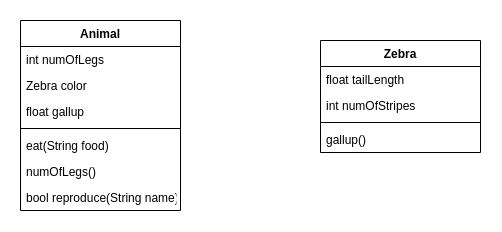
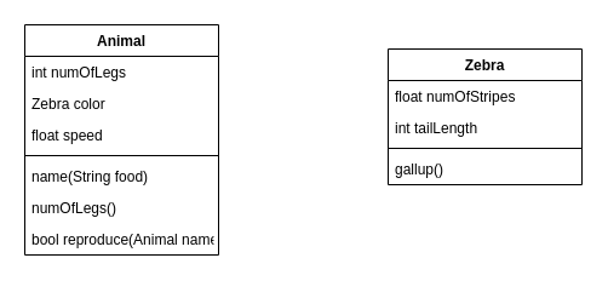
  <mxCell id="0" />
  <mxCell id="1" parent="0" />
  <mxCell id="2" value="Animal" style="swimlane;fontStyle=1;align=center;verticalAlign=top;childLayout=stackLayout;horizontal=1;startSize=26;horizontalStack=0;resizeParent=1;resizeParentMax=0;resizeLast=0;collapsible=1;marginBottom=0;" vertex="1" parent="1"><mxGeometry x="20" y="20" width="160" height="190" as="geometry" /></mxCell>
  <mxCell id="3" value="int numOfLegs" style="text;strokeColor=none;fillColor=none;align=left;verticalAlign=top;spacingLeft=4;spacingRight=4;overflow=hidden;rotatable=0;points=[[0,0.5],[1,0.5]];portConstraint=eastwest;" vertex="1" parent="2"><mxGeometry y="26" width="160" height="26" as="geometry" /></mxCell>
  <mxCell id="4" value="Zebra color" style="text;strokeColor=none;fillColor=none;align=left;verticalAlign=top;spacingLeft=4;spacingRight=4;overflow=hidden;rotatable=0;points=[[0,0.5],[1,0.5]];portConstraint=eastwest;" vertex="1" parent="2"><mxGeometry y="52" width="160" height="26" as="geometry" /></mxCell>
- <mxCell id="5" value="float gallup" style="text;strokeColor=none;fillColor=none;align=left;verticalAlign=top;spacingLeft=4;spacingRight=4;overflow=hidden;rotatable=0;points=[[0,0.5],[1,0.5]];portConstraint=eastwest;" vertex="1" parent="2"><mxGeometry y="78" width="160" height="26" as="geometry" /></mxCell>
+ <mxCell id="5" value="float speed" style="text;strokeColor=none;fillColor=none;align=left;verticalAlign=top;spacingLeft=4;spacingRight=4;overflow=hidden;rotatable=0;points=[[0,0.5],[1,0.5]];portConstraint=eastwest;" vertex="1" parent="2"><mxGeometry y="78" width="160" height="26" as="geometry" /></mxCell>
  <mxCell id="6" value="" style="line;strokeWidth=1;fillColor=none;align=left;verticalAlign=middle;spacingTop=-1;spacingLeft=3;spacingRight=3;rotatable=0;labelPosition=right;points=[];portConstraint=eastwest;" vertex="1" parent="2"><mxGeometry y="104" width="160" height="8" as="geometry" /></mxCell>
- <mxCell id="7" value="eat(String food)" style="text;strokeColor=none;fillColor=none;align=left;verticalAlign=top;spacingLeft=4;spacingRight=4;overflow=hidden;rotatable=0;points=[[0,0.5],[1,0.5]];portConstraint=eastwest;" vertex="1" parent="2"><mxGeometry y="112" width="160" height="26" as="geometry" /></mxCell>
+ <mxCell id="7" value="name(String food)" style="text;strokeColor=none;fillColor=none;align=left;verticalAlign=top;spacingLeft=4;spacingRight=4;overflow=hidden;rotatable=0;points=[[0,0.5],[1,0.5]];portConstraint=eastwest;" vertex="1" parent="2"><mxGeometry y="112" width="160" height="26" as="geometry" /></mxCell>
  <mxCell id="8" value="numOfLegs()" style="text;strokeColor=none;fillColor=none;align=left;verticalAlign=top;spacingLeft=4;spacingRight=4;overflow=hidden;rotatable=0;points=[[0,0.5],[1,0.5]];portConstraint=eastwest;" vertex="1" parent="2"><mxGeometry y="138" width="160" height="26" as="geometry" /></mxCell>
- <mxCell id="9" value="bool reproduce(String name)" style="text;strokeColor=none;fillColor=none;align=left;verticalAlign=top;spacingLeft=4;spacingRight=4;overflow=hidden;rotatable=0;points=[[0,0.5],[1,0.5]];portConstraint=eastwest;" vertex="1" parent="2"><mxGeometry y="164" width="160" height="26" as="geometry" /></mxCell>
+ <mxCell id="9" value="bool reproduce(Animal name)" style="text;strokeColor=none;fillColor=none;align=left;verticalAlign=top;spacingLeft=4;spacingRight=4;overflow=hidden;rotatable=0;points=[[0,0.5],[1,0.5]];portConstraint=eastwest;" vertex="1" parent="2"><mxGeometry y="164" width="160" height="26" as="geometry" /></mxCell>
  <mxCell id="10" value="Zebra" style="swimlane;fontStyle=1;align=center;verticalAlign=top;childLayout=stackLayout;horizontal=1;startSize=26;horizontalStack=0;resizeParent=1;resizeParentMax=0;resizeLast=0;collapsible=1;marginBottom=0;" vertex="1" parent="1"><mxGeometry x="320" y="40" width="160" height="112" as="geometry" /></mxCell>
- <mxCell id="11" value="float tailLength" style="text;strokeColor=none;fillColor=none;align=left;verticalAlign=top;spacingLeft=4;spacingRight=4;overflow=hidden;rotatable=0;points=[[0,0.5],[1,0.5]];portConstraint=eastwest;" vertex="1" parent="10"><mxGeometry y="26" width="160" height="26" as="geometry" /></mxCell>
- <mxCell id="12" value="int numOfStripes" style="text;strokeColor=none;fillColor=none;align=left;verticalAlign=top;spacingLeft=4;spacingRight=4;overflow=hidden;rotatable=0;points=[[0,0.5],[1,0.5]];portConstraint=eastwest;" vertex="1" parent="10"><mxGeometry y="52" width="160" height="26" as="geometry" /></mxCell>
+ <mxCell id="11" value="float numOfStripes" style="text;strokeColor=none;fillColor=none;align=left;verticalAlign=top;spacingLeft=4;spacingRight=4;overflow=hidden;rotatable=0;points=[[0,0.5],[1,0.5]];portConstraint=eastwest;" vertex="1" parent="10"><mxGeometry y="26" width="160" height="26" as="geometry" /></mxCell>
+ <mxCell id="12" value="int tailLength" style="text;strokeColor=none;fillColor=none;align=left;verticalAlign=top;spacingLeft=4;spacingRight=4;overflow=hidden;rotatable=0;points=[[0,0.5],[1,0.5]];portConstraint=eastwest;" vertex="1" parent="10"><mxGeometry y="52" width="160" height="26" as="geometry" /></mxCell>
  <mxCell id="13" value="" style="line;strokeWidth=1;fillColor=none;align=left;verticalAlign=middle;spacingTop=-1;spacingLeft=3;spacingRight=3;rotatable=0;labelPosition=right;points=[];portConstraint=eastwest;" vertex="1" parent="10"><mxGeometry y="78" width="160" height="8" as="geometry" /></mxCell>
  <mxCell id="14" value="gallup()" style="text;strokeColor=none;fillColor=none;align=left;verticalAlign=top;spacingLeft=4;spacingRight=4;overflow=hidden;rotatable=0;points=[[0,0.5],[1,0.5]];portConstraint=eastwest;" vertex="1" parent="10"><mxGeometry y="86" width="160" height="26" as="geometry" /></mxCell>
